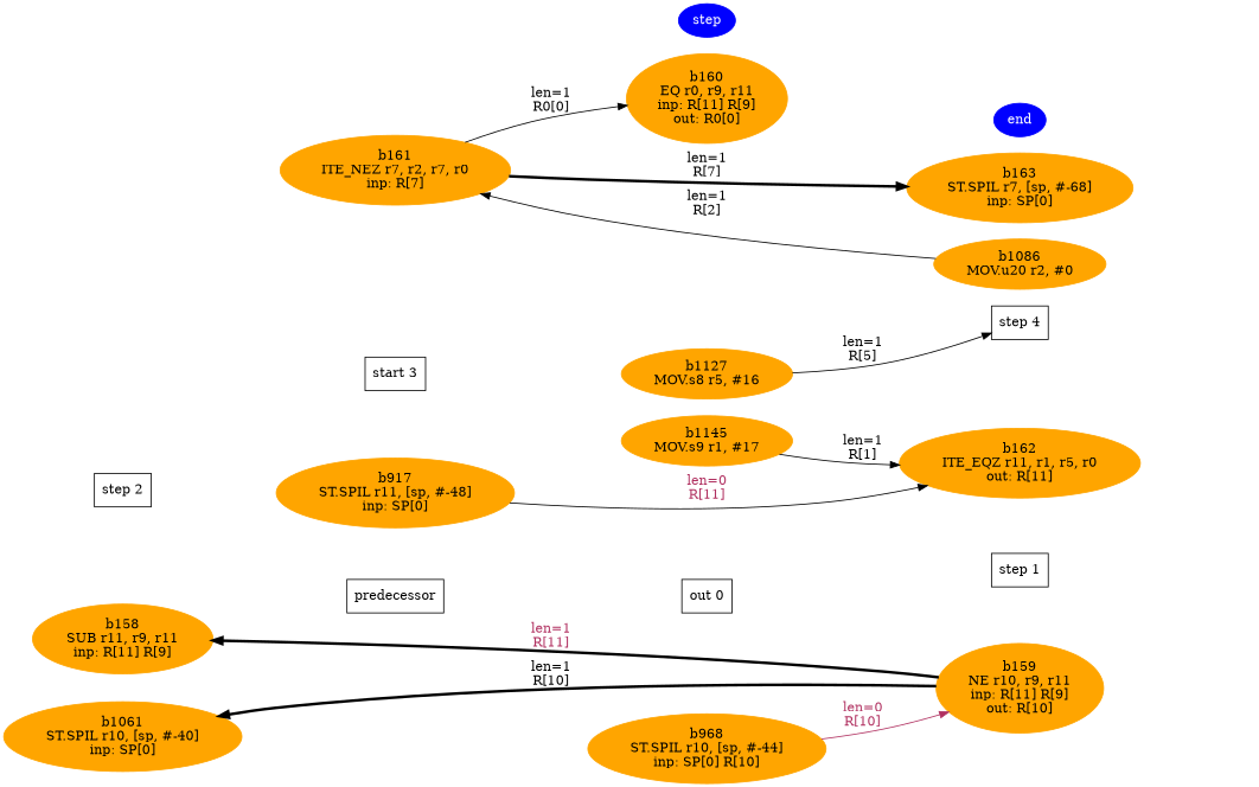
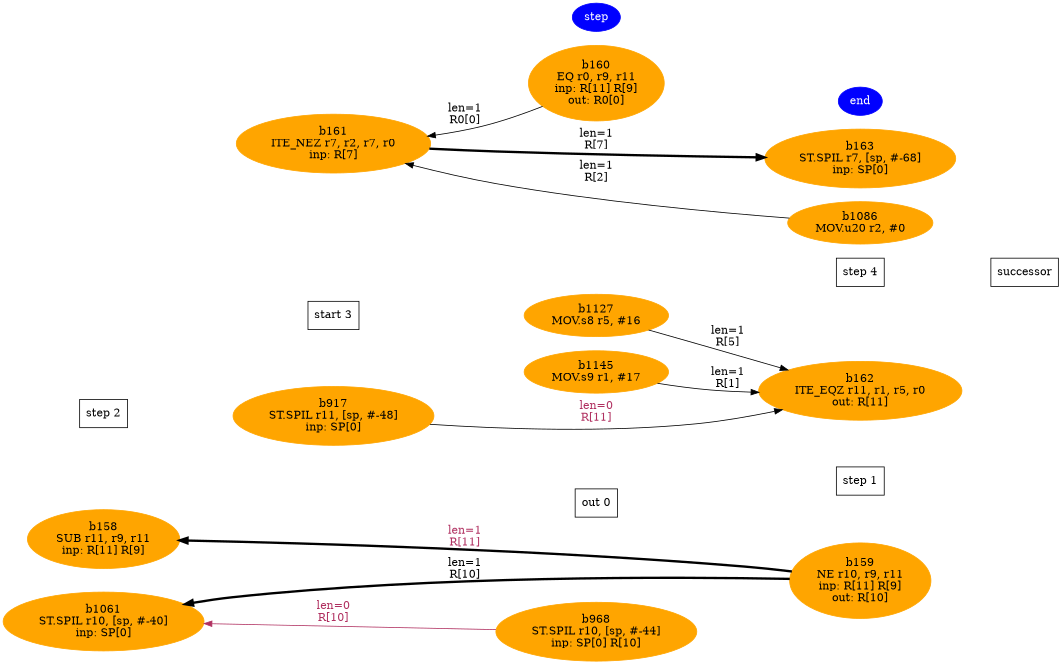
  digraph {
    rankdir=LR
    node [color=orange fontcolor=black style=filled]
    edge [weight=1000 color=black]
    n1 [label="b158\nSUB r11, r9, r11\ninp: R[11] R[9]"]
    n2 [label="step 2" shape=box color="" fontcolor="" style=""]
    n3 [label="b159\nNE r10, r9, r11\ninp: R[11] R[9]\nout: R[10]"]
    n4 [label="step 1" shape=box color="" fontcolor="" style=""]
    n5 [label="b160\nEQ r0, r9, r11\ninp: R[11] R[9]\nout: R0[0]"]
    n6 [label="out 0" shape=box color="" fontcolor="" style=""]
    n7 [label="b161\nITE_NEZ r7, r2, r7, r0\ninp: R[7]"]
    n8 [label="start 3" shape=box color="" fontcolor="" style=""]
    n9 [label="b162\nITE_EQZ r11, r1, r5, r0\nout: R[11]"]
    n10 [label="step 4" shape=box color="" fontcolor="" style=""]
    n11 [label="b163\nST.SPIL r7, [sp, #-68]\ninp: SP[0]"]
    n12 [label="b1086\nMOV.u20 r2, #0"]
    n13 [label="b1127\nMOV.s8 r5, #16"]
    n14 [label="b1145\nMOV.s9 r1, #17"]
    n15 [label="b917\nST.SPIL r11, [sp, #-48]\ninp: SP[0]"]
    n16 [label="b968\nST.SPIL r10, [sp, #-44]\ninp: SP[0] R[10]"]
    n17 [label="b1061\nST.SPIL r10, [sp, #-40]\ninp: SP[0]"]
    n18 [color=blue fontcolor=white label=step]
    n19 [color=blue fontcolor=white label=end]
-   n21 [label=predecessor shape=box color="" fontcolor="" style=""]
+   n20 [label=successor shape=box color="" fontcolor="" style=""]
    subgraph sub_1 {
      rank=same
      n1
      n2
    }
    subgraph sub_2 {
      rank=same
      n3
      n4
    }
    subgraph sub_3 {
      rank=same
      n5
      n6
    }
    subgraph sub_4 {
      rank=same
      n7
      n8
    }
    subgraph sub_5 {
      rank=same
      n9
      n10
    }
    subgraph sub_6 {
      rank=same
      n10
      n11
    }
    subgraph sub_7 {
      rank=same
      n4
      n12
    }
    subgraph sub_8 {
      rank=same
      n6
      n13
    }
    subgraph sub_9 {
      rank=same
      n6
      n14
    }
    subgraph sub_10 {
      rank=same
      n8
      n15
    }
    subgraph sub_11 {
      rank=same
      n6
      n16
    }
    subgraph sub_12 {
      rank=same
      n2
      n17
    }
    subgraph sub_13 {
      rank=same
      n6
      n18
    }
    subgraph sub_14 {
      rank=same
      n10
      n19
    }
    n2 -> n8 [style=invis weight=9000 color=""]
    n3 -> n1 [fontcolor=maroon label="len=1\nR[11]" penwidth=3]
    n3 -> n17 [fontcolor=black label="len=1\nR[10]" penwidth=3]
    n4 -> n2 [style=invis weight=9000 color=""]
-   n7 -> n5 [fontcolor=black label="len=1\nR0[0]"]
+   n5 -> n7 [fontcolor=black label="len=1\nR0[0]"]
    n6 -> n4 [style=invis weight=9000 color=""]
    n7 -> n11 [fontcolor=black label="len=1\nR[7]" penwidth=3]
    n8 -> n10 [style=invis weight=9000 color=""]
+   n10 -> n20 [style=invis weight=9000 color=""]
    n12 -> n7 [fontcolor=black label="len=1\nR[2]"]
-   n13 -> n10 [fontcolor=black label="len=1\nR[5]"]
+   n13 -> n9 [fontcolor=black label="len=1\nR[5]"]
    n14 -> n9 [fontcolor=black label="len=1\nR[1]"]
    n15 -> n9 [fontcolor=maroon label="len=0\nR[11]"]
-   n16 -> n3 [color=maroon fontcolor=maroon label="len=0\nR[10]"]
-   n21 -> n6 [style=invis weight=9000 color=""]
+   n16 -> n17 [color=maroon fontcolor=maroon label="len=0\nR[10]"]
  }
